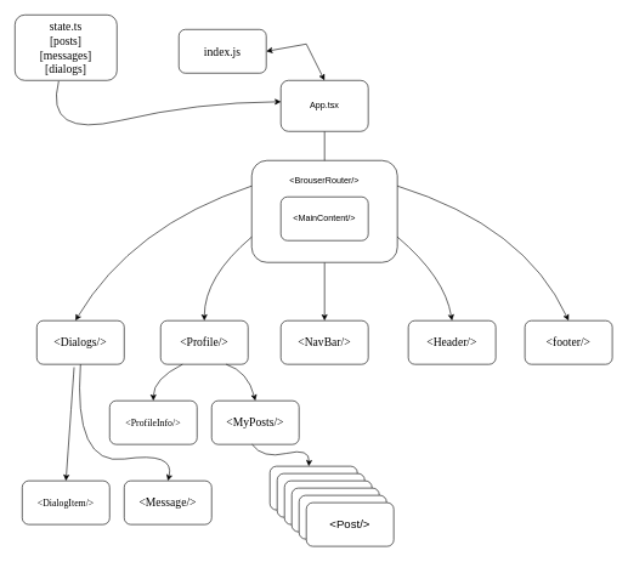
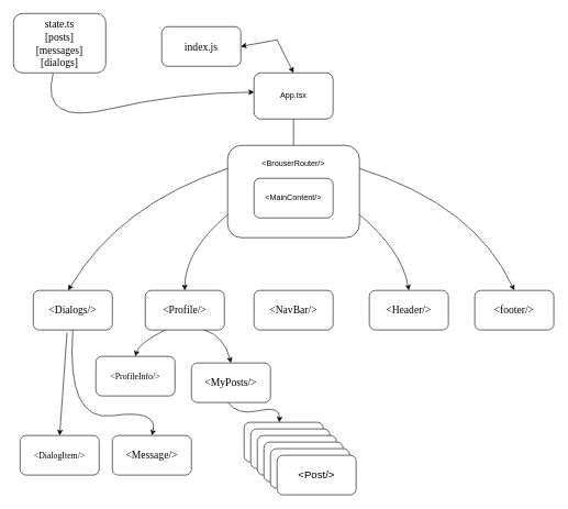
  <mxCell id="0" />
  <mxCell id="1" parent="0" />
  <mxCell id="2" value="&lt;font face=&quot;Lucida Console&quot; style=&quot;font-size: 16px;&quot;&gt;index.js&lt;/font&gt;" style="rounded=1;whiteSpace=wrap;html=1;fontSize=16;" parent="1" vertex="1"><mxGeometry x="245" y="40" width="120" height="60" as="geometry" /></mxCell>
  <mxCell id="3" style="edgeStyle=orthogonalEdgeStyle;rounded=0;orthogonalLoop=1;jettySize=auto;html=1;entryX=0.5;entryY=0;entryDx=0;entryDy=0;" parent="1" source="4" target="7" edge="1"><mxGeometry relative="1" as="geometry"><mxPoint x="445" y="260" as="targetPoint" /></mxGeometry></mxCell>
  <mxCell id="4" value="App.tsx" style="rounded=1;whiteSpace=wrap;html=1;" parent="1" vertex="1"><mxGeometry x="385" y="110" width="120" height="70" as="geometry" /></mxCell>
- <mxCell id="5" style="edgeStyle=orthogonalEdgeStyle;rounded=0;orthogonalLoop=1;jettySize=auto;html=1;exitX=0.5;exitY=1;exitDx=0;exitDy=0;entryX=0.5;entryY=0;entryDx=0;entryDy=0;" parent="1" source="6" target="11" edge="1"><mxGeometry relative="1" as="geometry" /></mxCell>
  <mxCell id="6" value="&lt;br style=&quot;border-color: var(--border-color);&quot;&gt;&amp;lt;BrouserRouter/&amp;gt;" style="rounded=1;whiteSpace=wrap;html=1;verticalAlign=top;" parent="1" vertex="1"><mxGeometry x="345" y="220" width="200" height="140" as="geometry" /></mxCell>
  <mxCell id="7" value="&amp;lt;MainContent/&amp;gt;" style="rounded=1;whiteSpace=wrap;html=1;" parent="1" vertex="1"><mxGeometry x="385" y="270" width="120" height="60" as="geometry" /></mxCell>
  <mxCell id="8" value="&lt;font face=&quot;Lucida Console&quot; style=&quot;font-size: 16px;&quot;&gt;&amp;lt;Dialogs/&amp;gt;&lt;/font&gt;" style="rounded=1;whiteSpace=wrap;html=1;fontSize=16;" parent="1" vertex="1"><mxGeometry x="50" y="440" width="120" height="60" as="geometry" /></mxCell>
  <mxCell id="9" value="" style="curved=1;endArrow=classic;html=1;rounded=0;entryX=0.442;entryY=0;entryDx=0;entryDy=0;entryPerimeter=0;exitX=0;exitY=0.25;exitDx=0;exitDy=0;" parent="1" source="6" target="8" edge="1"><mxGeometry width="50" height="50" relative="1" as="geometry"><mxPoint x="340" y="300" as="sourcePoint" /><mxPoint x="720" y="260" as="targetPoint" /><Array as="points"><mxPoint x="180" y="310" /></Array></mxGeometry></mxCell>
  <mxCell id="10" value="&lt;font face=&quot;Lucida Console&quot; style=&quot;font-size: 16px;&quot;&gt;&amp;lt;Profile/&amp;gt;&lt;/font&gt;" style="rounded=1;whiteSpace=wrap;html=1;fontSize=16;" parent="1" vertex="1"><mxGeometry x="220" y="440" width="120" height="60" as="geometry" /></mxCell>
  <mxCell id="11" value="&lt;font face=&quot;Lucida Console&quot; style=&quot;font-size: 16px;&quot;&gt;&amp;lt;NavBar/&amp;gt;&lt;/font&gt;" style="rounded=1;whiteSpace=wrap;html=1;fontSize=16;" parent="1" vertex="1"><mxGeometry x="385" y="440" width="120" height="60" as="geometry" /></mxCell>
  <mxCell id="12" value="&lt;font face=&quot;Lucida Console&quot; style=&quot;font-size: 16px;&quot;&gt;&amp;lt;Header/&amp;gt;&lt;/font&gt;" style="rounded=1;whiteSpace=wrap;html=1;fontSize=16;" parent="1" vertex="1"><mxGeometry x="560" y="440" width="120" height="60" as="geometry" /></mxCell>
  <mxCell id="13" value="&lt;font face=&quot;Lucida Console&quot; style=&quot;font-size: 16px;&quot;&gt;&amp;lt;footer/&amp;gt;&lt;/font&gt;" style="rounded=1;whiteSpace=wrap;html=1;fontSize=16;" parent="1" vertex="1"><mxGeometry x="720" y="440" width="120" height="60" as="geometry" /></mxCell>
  <mxCell id="14" value="" style="curved=1;endArrow=classic;html=1;rounded=0;exitX=0;exitY=0.75;exitDx=0;exitDy=0;entryX=0.5;entryY=0;entryDx=0;entryDy=0;" parent="1" source="6" target="10" edge="1"><mxGeometry width="50" height="50" relative="1" as="geometry"><mxPoint x="355" y="350" as="sourcePoint" /><mxPoint x="113" y="450" as="targetPoint" /><Array as="points"><mxPoint x="280" y="380" /></Array></mxGeometry></mxCell>
  <mxCell id="15" value="" style="curved=1;endArrow=classic;html=1;rounded=0;exitX=1;exitY=0.75;exitDx=0;exitDy=0;entryX=0.5;entryY=0;entryDx=0;entryDy=0;" parent="1" source="6" target="12" edge="1"><mxGeometry width="50" height="50" relative="1" as="geometry"><mxPoint x="660" y="420" as="sourcePoint" /><mxPoint x="720" y="460" as="targetPoint" /><Array as="points"><mxPoint x="610" y="380" /></Array></mxGeometry></mxCell>
  <mxCell id="16" value="" style="curved=1;endArrow=classic;html=1;rounded=0;exitX=1;exitY=0.25;exitDx=0;exitDy=0;entryX=0.5;entryY=0;entryDx=0;entryDy=0;" parent="1" source="6" target="13" edge="1"><mxGeometry width="50" height="50" relative="1" as="geometry"><mxPoint x="710" y="375" as="sourcePoint" /><mxPoint x="785" y="440" as="targetPoint" /><Array as="points"><mxPoint x="720" y="310" /></Array></mxGeometry></mxCell>
- <mxCell id="17" value="&lt;font face=&quot;Lucida Console&quot; style=&quot;font-size: 13px;&quot;&gt;&amp;lt;ProfileInfo/&amp;gt;&lt;/font&gt;" style="rounded=1;whiteSpace=wrap;html=1;fontSize=16;" parent="1" vertex="1"><mxGeometry x="150" y="550" width="120" height="60" as="geometry" /></mxCell>
+ <mxCell id="17" value="&lt;font face=&quot;Lucida Console&quot; style=&quot;font-size: 13px;&quot;&gt;&amp;lt;ProfileInfo/&amp;gt;&lt;/font&gt;" style="rounded=1;whiteSpace=wrap;html=1;fontSize=16;" parent="1" vertex="1"><mxGeometry x="145" y="540" width="120" height="60" as="geometry" /></mxCell>
  <mxCell id="18" value="&lt;font face=&quot;Lucida Console&quot;&gt;&amp;lt;MyPosts/&amp;gt;&lt;/font&gt;" style="rounded=1;whiteSpace=wrap;html=1;fontSize=16;" parent="1" vertex="1"><mxGeometry x="290" y="550" width="120" height="60" as="geometry" /></mxCell>
  <mxCell id="19" value="&amp;lt;Post/&amp;gt;" style="rounded=1;whiteSpace=wrap;html=1;fontSize=16;" parent="1" vertex="1"><mxGeometry x="370" y="640" width="120" height="60" as="geometry" /></mxCell>
  <mxCell id="20" value="&amp;lt;Post/&amp;gt;" style="rounded=1;whiteSpace=wrap;html=1;fontSize=16;" parent="1" vertex="1"><mxGeometry x="380" y="650" width="120" height="60" as="geometry" /></mxCell>
  <mxCell id="21" value="&amp;lt;Post/&amp;gt;" style="rounded=1;whiteSpace=wrap;html=1;fontSize=16;" parent="1" vertex="1"><mxGeometry x="390" y="660" width="120" height="60" as="geometry" /></mxCell>
  <mxCell id="22" value="&amp;lt;Post/&amp;gt;" style="rounded=1;whiteSpace=wrap;html=1;fontSize=16;" parent="1" vertex="1"><mxGeometry x="400" y="670" width="120" height="60" as="geometry" /></mxCell>
  <mxCell id="23" value="&amp;lt;Post/&amp;gt;" style="rounded=1;whiteSpace=wrap;html=1;fontSize=16;" parent="1" vertex="1"><mxGeometry x="410" y="680" width="120" height="60" as="geometry" /></mxCell>
  <mxCell id="24" value="&amp;lt;Post/&amp;gt;" style="rounded=1;whiteSpace=wrap;html=1;fontSize=16;" parent="1" vertex="1"><mxGeometry x="420" y="690" width="120" height="60" as="geometry" /></mxCell>
  <mxCell id="25" value="" style="curved=1;endArrow=classic;html=1;rounded=0;exitX=0.25;exitY=1;exitDx=0;exitDy=0;entryX=0.5;entryY=0;entryDx=0;entryDy=0;" parent="1" source="10" target="17" edge="1"><mxGeometry width="50" height="50" relative="1" as="geometry"><mxPoint x="530" y="580" as="sourcePoint" /><mxPoint x="580" y="530" as="targetPoint" /><Array as="points"><mxPoint x="210" y="520" /></Array></mxGeometry></mxCell>
  <mxCell id="26" value="" style="curved=1;endArrow=classic;html=1;rounded=0;exitX=0.75;exitY=1;exitDx=0;exitDy=0;entryX=0.5;entryY=0;entryDx=0;entryDy=0;" parent="1" source="10" target="18" edge="1"><mxGeometry width="50" height="50" relative="1" as="geometry"><mxPoint x="260" y="510" as="sourcePoint" /><mxPoint x="220" y="560" as="targetPoint" /><Array as="points"><mxPoint x="340" y="510" /></Array></mxGeometry></mxCell>
  <mxCell id="27" value="" style="curved=1;endArrow=classic;html=1;rounded=0;exitX=0.463;exitY=1.002;exitDx=0;exitDy=0;entryX=0.486;entryY=-0.078;entryDx=0;entryDy=0;entryPerimeter=0;exitPerimeter=0;" parent="1" source="18" edge="1"><mxGeometry width="50" height="50" relative="1" as="geometry"><mxPoint x="345" y="614.68" as="sourcePoint" /><mxPoint x="423.32" y="640" as="targetPoint" /><Array as="points"><mxPoint x="360" y="630" /><mxPoint x="425" y="614.68" /></Array></mxGeometry></mxCell>
  <mxCell id="28" value="&lt;font face=&quot;Lucida Console&quot; style=&quot;font-size: 13px;&quot;&gt;&amp;lt;DialogItem/&amp;gt;&lt;/font&gt;" style="rounded=1;whiteSpace=wrap;html=1;fontSize=16;" parent="1" vertex="1"><mxGeometry x="30" y="660" width="120" height="60" as="geometry" /></mxCell>
  <mxCell id="29" value="&lt;font face=&quot;Lucida Console&quot;&gt;&amp;lt;Message/&amp;gt;&lt;/font&gt;" style="rounded=1;whiteSpace=wrap;html=1;fontSize=16;" parent="1" vertex="1"><mxGeometry x="170" y="660" width="120" height="60" as="geometry" /></mxCell>
  <mxCell id="30" value="" style="curved=1;endArrow=classic;html=1;rounded=0;exitX=0.427;exitY=1.066;exitDx=0;exitDy=0;exitPerimeter=0;entryX=0.5;entryY=0;entryDx=0;entryDy=0;" parent="1" source="8" target="28" edge="1"><mxGeometry width="50" height="50" relative="1" as="geometry"><mxPoint x="400" y="460" as="sourcePoint" /><mxPoint x="450" y="410" as="targetPoint" /><Array as="points" /></mxGeometry></mxCell>
  <mxCell id="31" value="" style="curved=1;endArrow=classic;html=1;rounded=0;exitX=0.5;exitY=1;exitDx=0;exitDy=0;entryX=0.5;entryY=0;entryDx=0;entryDy=0;" parent="1" source="8" target="29" edge="1"><mxGeometry width="50" height="50" relative="1" as="geometry"><mxPoint x="111" y="514" as="sourcePoint" /><mxPoint x="100" y="670" as="targetPoint" /><Array as="points"><mxPoint x="100" y="640" /><mxPoint x="240" y="620" /></Array></mxGeometry></mxCell>
  <mxCell id="32" value="&lt;font face=&quot;Lucida Console&quot;&gt;state.ts&lt;br&gt;[posts]&lt;br&gt;[messages]&lt;br&gt;[dialogs]&lt;br&gt;&lt;/font&gt;" style="rounded=1;whiteSpace=wrap;html=1;fontSize=16;" vertex="1" parent="1"><mxGeometry width="140" height="90" as="geometry" x="20" y="20" /></mxCell>
  <mxCell id="33" value="" style="curved=1;endArrow=classic;html=1;rounded=0;exitX=0.429;exitY=1.011;exitDx=0;exitDy=0;exitPerimeter=0;entryX=0.002;entryY=0.419;entryDx=0;entryDy=0;entryPerimeter=0;" edge="1" parent="1" source="32" target="4"><mxGeometry width="50" height="50" relative="1" as="geometry"><mxPoint x="270" y="160" as="sourcePoint" /><mxPoint x="380" y="140" as="targetPoint" /><Array as="points"><mxPoint x="60" y="190" /><mxPoint x="270" y="140" /></Array></mxGeometry></mxCell>
  <mxCell id="34" value="" style="endArrow=classic;startArrow=classic;html=1;rounded=0;exitX=1;exitY=0.5;exitDx=0;exitDy=0;entryX=0.5;entryY=0;entryDx=0;entryDy=0;" edge="1" parent="1" source="2" target="4"><mxGeometry width="50" height="50" relative="1" as="geometry"><mxPoint x="360" y="140" as="sourcePoint" /><mxPoint x="410" y="90" as="targetPoint" /><Array as="points"><mxPoint x="420" y="60" /></Array></mxGeometry></mxCell>
